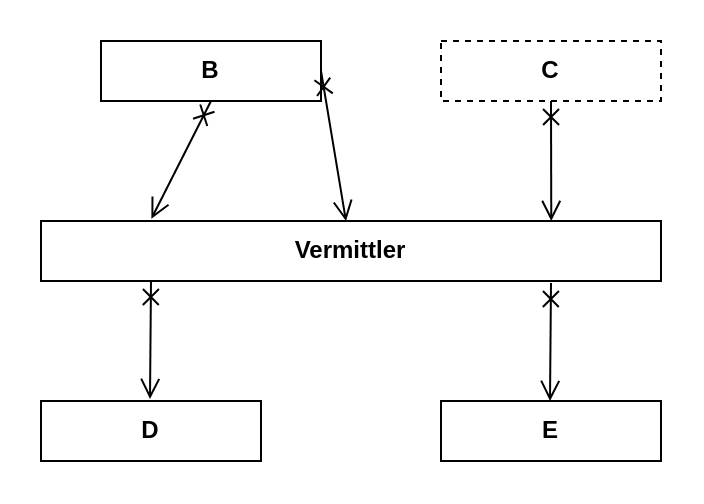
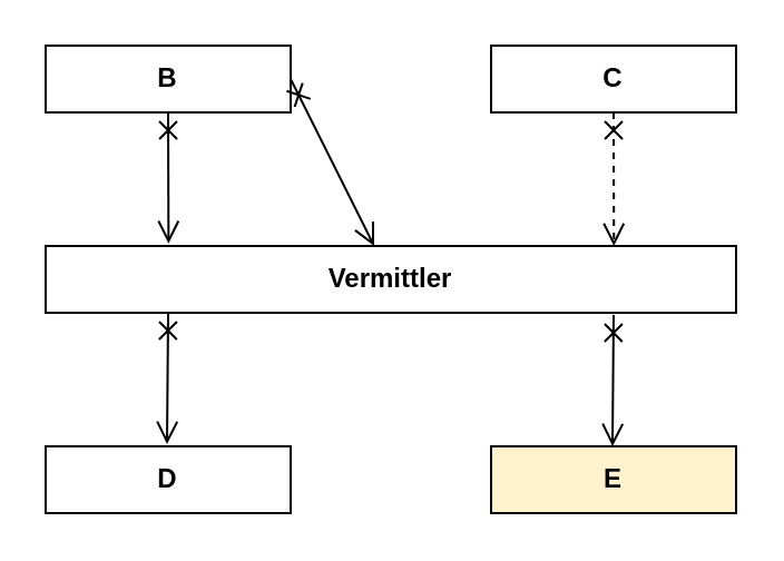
  <mxCell id="0" />
  <mxCell id="1" parent="0" />
- <mxCell id="2" value="&lt;b&gt;B&lt;/b&gt;" style="html=1;whiteSpace=wrap;" parent="1" vertex="1"><mxGeometry x="50" y="20" width="110" height="30" as="geometry" /></mxCell>
- <mxCell id="3" value="&lt;b&gt;C&lt;/b&gt;" style="html=1;whiteSpace=wrap;dashed=1;" parent="1" vertex="1"><mxGeometry x="220" y="20" width="110" height="30" as="geometry" /></mxCell>
+ <mxCell id="2" value="&lt;b&gt;B&lt;/b&gt;" style="html=1;whiteSpace=wrap;" parent="1" vertex="1"><mxGeometry x="20" y="20" width="110" height="30" as="geometry" /></mxCell>
+ <mxCell id="3" value="&lt;b&gt;C&lt;/b&gt;" style="html=1;whiteSpace=wrap;" parent="1" vertex="1"><mxGeometry x="220" y="20" width="110" height="30" as="geometry" /></mxCell>
  <mxCell id="4" value="&lt;b&gt;D&lt;/b&gt;" style="html=1;whiteSpace=wrap;" parent="1" vertex="1"><mxGeometry x="20" y="200" width="110" height="30" as="geometry" /></mxCell>
- <mxCell id="5" value="&lt;b&gt;E&lt;/b&gt;" style="html=1;whiteSpace=wrap;" parent="1" vertex="1"><mxGeometry x="220" y="200" width="110" height="30" as="geometry" /></mxCell>
+ <mxCell id="5" value="&lt;b&gt;E&lt;/b&gt;" style="html=1;whiteSpace=wrap;fillColor=#fff2cc;" parent="1" vertex="1"><mxGeometry x="220" y="200" width="110" height="30" as="geometry" /></mxCell>
  <mxCell id="6" value="" style="endArrow=open;endFill=1;endSize=8;html=1;rounded=0;exitX=1;exitY=0.5;exitDx=0;exitDy=0;startArrow=cross;startFill=0;" parent="1" source="2" target="9" edge="1"><mxGeometry width="160" relative="1" as="geometry"><mxPoint x="-50" y="45" as="sourcePoint" /><mxPoint x="30" y="45" as="targetPoint" /></mxGeometry></mxCell>
- <mxCell id="7" value="" style="endArrow=open;endFill=1;endSize=8;html=1;rounded=0;exitX=0.5;exitY=1;exitDx=0;exitDy=0;entryX=0.823;entryY=0;entryDx=0;entryDy=0;entryPerimeter=0;startArrow=cross;startFill=0;" parent="1" source="3" target="9" edge="1"><mxGeometry width="160" relative="1" as="geometry"><mxPoint x="-40" y="55" as="sourcePoint" /><mxPoint x="265" y="100" as="targetPoint" /></mxGeometry></mxCell>
+ <mxCell id="7" value="" style="endArrow=open;endFill=1;endSize=8;html=1;rounded=0;exitX=0.5;exitY=1;exitDx=0;exitDy=0;entryX=0.823;entryY=0;entryDx=0;entryDy=0;entryPerimeter=0;startArrow=cross;startFill=0;dashed=1;" parent="1" source="3" target="9" edge="1"><mxGeometry width="160" relative="1" as="geometry"><mxPoint x="-40" y="55" as="sourcePoint" /><mxPoint x="265" y="100" as="targetPoint" /></mxGeometry></mxCell>
  <mxCell id="8" value="" style="endArrow=open;endFill=1;endSize=8;html=1;rounded=0;entryX=0.178;entryY=0.062;entryDx=0;entryDy=0;entryPerimeter=0;exitX=0.5;exitY=1;exitDx=0;exitDy=0;startArrow=cross;startFill=0;" parent="1" source="2" edge="1"><mxGeometry width="160" relative="1" as="geometry"><mxPoint x="75" y="60" as="sourcePoint" /><mxPoint x="75.18" y="108.86" as="targetPoint" /></mxGeometry></mxCell>
  <mxCell id="9" value="&lt;b&gt;Vermittler&lt;/b&gt;" style="html=1;whiteSpace=wrap;" parent="1" vertex="1"><mxGeometry x="20" y="110" width="310" height="30" as="geometry" /></mxCell>
  <mxCell id="10" value="" style="endArrow=open;endFill=1;endSize=8;html=1;rounded=0;entryX=0.178;entryY=0.062;entryDx=0;entryDy=0;entryPerimeter=0;startArrow=cross;startFill=0;" parent="1" edge="1"><mxGeometry width="160" relative="1" as="geometry"><mxPoint x="75" y="140" as="sourcePoint" /><mxPoint x="74.5" y="199" as="targetPoint" /></mxGeometry></mxCell>
  <mxCell id="11" value="" style="endArrow=open;endFill=1;endSize=8;html=1;rounded=0;entryX=0.178;entryY=0.062;entryDx=0;entryDy=0;entryPerimeter=0;startArrow=cross;startFill=0;" parent="1" edge="1"><mxGeometry width="160" relative="1" as="geometry"><mxPoint x="275" y="141" as="sourcePoint" /><mxPoint x="274.5" y="200" as="targetPoint" /></mxGeometry></mxCell>
